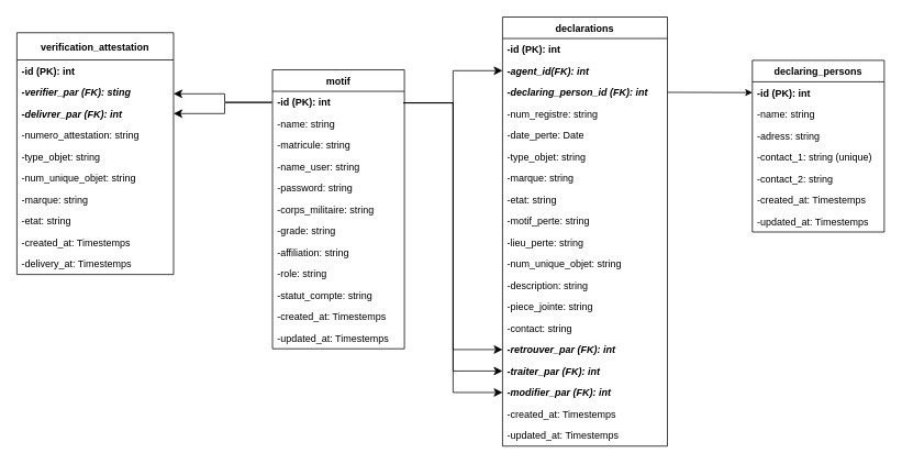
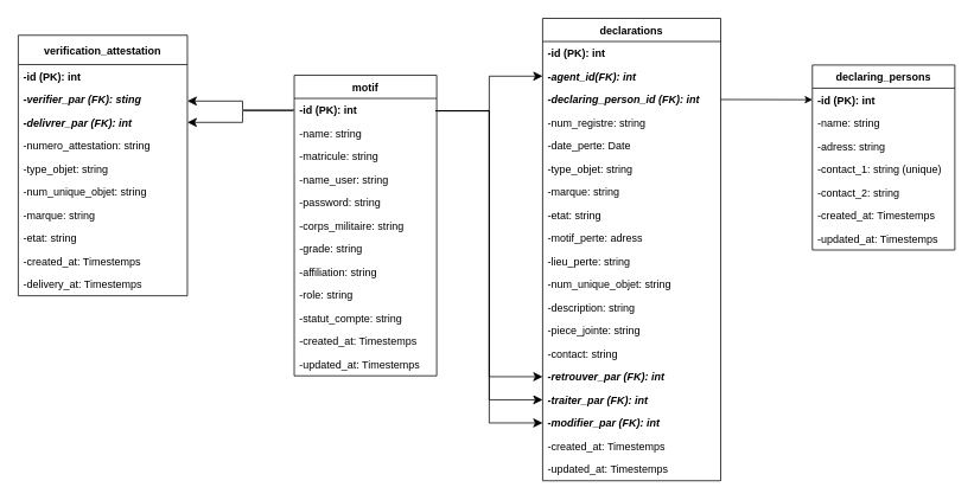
  <mxCell id="0" />
  <mxCell id="1" parent="0" />
  <mxCell id="2" value="declaring_persons" style="swimlane;fontStyle=1;childLayout=stackLayout;horizontal=1;startSize=26;horizontalStack=0;resizeParent=1;resizeParentMax=0;resizeLast=0;collapsible=1;marginBottom=0;" vertex="1" parent="1"><mxGeometry x="912" y="72.5" width="160" height="208" as="geometry" /></mxCell>
  <mxCell id="3" value="-id (PK): int" style="text;strokeColor=none;fillColor=none;align=left;verticalAlign=top;spacingLeft=4;spacingRight=4;overflow=hidden;rotatable=0;points=[[0,0.5],[1,0.5]];portConstraint=eastwest;fontStyle=1" vertex="1" parent="2"><mxGeometry y="26" width="160" height="26" as="geometry" /></mxCell>
  <mxCell id="4" value="-name: string" style="text;strokeColor=none;fillColor=none;align=left;verticalAlign=top;spacingLeft=4;spacingRight=4;overflow=hidden;rotatable=0;points=[[0,0.5],[1,0.5]];portConstraint=eastwest;" vertex="1" parent="2"><mxGeometry y="52" width="160" height="26" as="geometry" /></mxCell>
  <mxCell id="5" value="-adress: string" style="text;strokeColor=none;fillColor=none;align=left;verticalAlign=top;spacingLeft=4;spacingRight=4;overflow=hidden;rotatable=0;points=[[0,0.5],[1,0.5]];portConstraint=eastwest;" vertex="1" parent="2"><mxGeometry y="78" width="160" height="26" as="geometry" /></mxCell>
  <mxCell id="6" value="-contact_1: string (unique)" style="text;strokeColor=none;fillColor=none;align=left;verticalAlign=top;spacingLeft=4;spacingRight=4;overflow=hidden;rotatable=0;points=[[0,0.5],[1,0.5]];portConstraint=eastwest;fontStyle=0;fontSize=12;" vertex="1" parent="2"><mxGeometry y="104" width="160" height="26" as="geometry" /></mxCell>
  <mxCell id="7" value="-contact_2: string" style="text;strokeColor=none;fillColor=none;align=left;verticalAlign=top;spacingLeft=4;spacingRight=4;overflow=hidden;rotatable=0;points=[[0,0.5],[1,0.5]];portConstraint=eastwest;" vertex="1" parent="2"><mxGeometry y="130" width="160" height="26" as="geometry" /></mxCell>
  <mxCell id="8" value="-created_at: Timestemps" style="text;strokeColor=none;fillColor=none;align=left;verticalAlign=top;spacingLeft=4;spacingRight=4;overflow=hidden;rotatable=0;points=[[0,0.5],[1,0.5]];portConstraint=eastwest;" vertex="1" parent="2"><mxGeometry y="156" width="160" height="26" as="geometry" /></mxCell>
  <mxCell id="9" value="-updated_at: Timestemps" style="text;strokeColor=none;fillColor=none;align=left;verticalAlign=top;spacingLeft=4;spacingRight=4;overflow=hidden;rotatable=0;points=[[0,0.5],[1,0.5]];portConstraint=eastwest;" vertex="1" parent="2"><mxGeometry y="182" width="160" height="26" as="geometry" /></mxCell>
  <mxCell id="10" value="declarations" style="swimlane;fontStyle=1;childLayout=stackLayout;horizontal=1;startSize=26;horizontalStack=0;resizeParent=1;resizeParentMax=0;resizeLast=0;collapsible=1;marginBottom=0;" vertex="1" parent="1"><mxGeometry x="609" y="20" width="200" height="520" as="geometry" /></mxCell>
  <mxCell id="11" value="-id (PK): int" style="text;strokeColor=none;fillColor=none;align=left;verticalAlign=top;spacingLeft=4;spacingRight=4;overflow=hidden;rotatable=0;points=[[0,0.5],[1,0.5]];portConstraint=eastwest;fontStyle=1" vertex="1" parent="10"><mxGeometry y="26" width="200" height="26" as="geometry" /></mxCell>
  <mxCell id="12" value="-agent_id(FK): int" style="text;strokeColor=none;fillColor=none;align=left;verticalAlign=top;spacingLeft=4;spacingRight=4;overflow=hidden;rotatable=0;points=[[0,0.5],[1,0.5]];portConstraint=eastwest;fontStyle=3" vertex="1" parent="10"><mxGeometry y="52" width="200" height="26" as="geometry" /></mxCell>
  <mxCell id="13" value="-declaring_person_id (FK): int" style="text;strokeColor=none;fillColor=none;align=left;verticalAlign=top;spacingLeft=4;spacingRight=4;overflow=hidden;rotatable=0;points=[[0,0.5],[1,0.5]];portConstraint=eastwest;fontStyle=3" vertex="1" parent="10"><mxGeometry y="78" width="200" height="26" as="geometry" /></mxCell>
  <mxCell id="14" value="-num_registre: string" style="text;strokeColor=none;fillColor=none;align=left;verticalAlign=top;spacingLeft=4;spacingRight=4;overflow=hidden;rotatable=0;points=[[0,0.5],[1,0.5]];portConstraint=eastwest;" vertex="1" parent="10"><mxGeometry y="104" width="200" height="26" as="geometry" /></mxCell>
  <mxCell id="15" value="-date_perte: Date" style="text;strokeColor=none;fillColor=none;align=left;verticalAlign=top;spacingLeft=4;spacingRight=4;overflow=hidden;rotatable=0;points=[[0,0.5],[1,0.5]];portConstraint=eastwest;" vertex="1" parent="10"><mxGeometry y="130" width="200" height="26" as="geometry" /></mxCell>
  <mxCell id="16" value="-type_objet: string" style="text;strokeColor=none;fillColor=none;align=left;verticalAlign=top;spacingLeft=4;spacingRight=4;overflow=hidden;rotatable=0;points=[[0,0.5],[1,0.5]];portConstraint=eastwest;" vertex="1" parent="10"><mxGeometry y="156" width="200" height="26" as="geometry" /></mxCell>
  <mxCell id="17" value="-marque: string" style="text;strokeColor=none;fillColor=none;align=left;verticalAlign=top;spacingLeft=4;spacingRight=4;overflow=hidden;rotatable=0;points=[[0,0.5],[1,0.5]];portConstraint=eastwest;" vertex="1" parent="10"><mxGeometry y="182" width="200" height="26" as="geometry" /></mxCell>
  <mxCell id="18" value="-etat: string" style="text;strokeColor=none;fillColor=none;align=left;verticalAlign=top;spacingLeft=4;spacingRight=4;overflow=hidden;rotatable=0;points=[[0,0.5],[1,0.5]];portConstraint=eastwest;" vertex="1" parent="10"><mxGeometry y="208" width="200" height="26" as="geometry" /></mxCell>
- <mxCell id="19" value="-motif_perte: string" style="text;strokeColor=none;fillColor=none;align=left;verticalAlign=top;spacingLeft=4;spacingRight=4;overflow=hidden;rotatable=0;points=[[0,0.5],[1,0.5]];portConstraint=eastwest;" vertex="1" parent="10"><mxGeometry y="234" width="200" height="26" as="geometry" /></mxCell>
+ <mxCell id="19" value="-motif_perte: adress" style="text;strokeColor=none;fillColor=none;align=left;verticalAlign=top;spacingLeft=4;spacingRight=4;overflow=hidden;rotatable=0;points=[[0,0.5],[1,0.5]];portConstraint=eastwest;" vertex="1" parent="10"><mxGeometry y="234" width="200" height="26" as="geometry" /></mxCell>
  <mxCell id="20" value="-lieu_perte: string" style="text;strokeColor=none;fillColor=none;align=left;verticalAlign=top;spacingLeft=4;spacingRight=4;overflow=hidden;rotatable=0;points=[[0,0.5],[1,0.5]];portConstraint=eastwest;" vertex="1" parent="10"><mxGeometry y="260" width="200" height="26" as="geometry" /></mxCell>
  <mxCell id="21" value="-num_unique_objet: string" style="text;strokeColor=none;fillColor=none;align=left;verticalAlign=top;spacingLeft=4;spacingRight=4;overflow=hidden;rotatable=0;points=[[0,0.5],[1,0.5]];portConstraint=eastwest;" vertex="1" parent="10"><mxGeometry y="286" width="200" height="26" as="geometry" /></mxCell>
  <mxCell id="22" value="-description: string" style="text;strokeColor=none;fillColor=none;align=left;verticalAlign=top;spacingLeft=4;spacingRight=4;overflow=hidden;rotatable=0;points=[[0,0.5],[1,0.5]];portConstraint=eastwest;" vertex="1" parent="10"><mxGeometry y="312" width="200" height="26" as="geometry" /></mxCell>
  <mxCell id="23" value="-piece_jointe: string" style="text;strokeColor=none;fillColor=none;align=left;verticalAlign=top;spacingLeft=4;spacingRight=4;overflow=hidden;rotatable=0;points=[[0,0.5],[1,0.5]];portConstraint=eastwest;" vertex="1" parent="10"><mxGeometry y="338" width="200" height="26" as="geometry" /></mxCell>
  <mxCell id="24" value="-contact: string" style="text;strokeColor=none;fillColor=none;align=left;verticalAlign=top;spacingLeft=4;spacingRight=4;overflow=hidden;rotatable=0;points=[[0,0.5],[1,0.5]];portConstraint=eastwest;" vertex="1" parent="10"><mxGeometry y="364" width="200" height="26" as="geometry" /></mxCell>
  <mxCell id="25" value="-retrouver_par (FK): int" style="text;strokeColor=none;fillColor=none;align=left;verticalAlign=top;spacingLeft=4;spacingRight=4;overflow=hidden;rotatable=0;points=[[0,0.5],[1,0.5]];portConstraint=eastwest;fontStyle=3" vertex="1" parent="10"><mxGeometry y="390" width="200" height="26" as="geometry" /></mxCell>
  <mxCell id="26" value="-traiter_par (FK): int" style="text;strokeColor=none;fillColor=none;align=left;verticalAlign=top;spacingLeft=4;spacingRight=4;overflow=hidden;rotatable=0;points=[[0,0.5],[1,0.5]];portConstraint=eastwest;fontStyle=3" vertex="1" parent="10"><mxGeometry y="416" width="200" height="26" as="geometry" /></mxCell>
  <mxCell id="27" value="-modifier_par (FK): int" style="text;strokeColor=none;fillColor=none;align=left;verticalAlign=top;spacingLeft=4;spacingRight=4;overflow=hidden;rotatable=0;points=[[0,0.5],[1,0.5]];portConstraint=eastwest;fontStyle=3" vertex="1" parent="10"><mxGeometry y="442" width="200" height="26" as="geometry" /></mxCell>
  <mxCell id="28" value="-created_at: Timestemps" style="text;strokeColor=none;fillColor=none;align=left;verticalAlign=top;spacingLeft=4;spacingRight=4;overflow=hidden;rotatable=0;points=[[0,0.5],[1,0.5]];portConstraint=eastwest;" vertex="1" parent="10"><mxGeometry y="468" width="200" height="26" as="geometry" /></mxCell>
  <mxCell id="29" value="-updated_at: Timestemps" style="text;strokeColor=none;fillColor=none;align=left;verticalAlign=top;spacingLeft=4;spacingRight=4;overflow=hidden;rotatable=0;points=[[0,0.5],[1,0.5]];portConstraint=eastwest;" vertex="1" parent="10"><mxGeometry y="494" width="200" height="26" as="geometry" /></mxCell>
  <mxCell id="30" value="verification_attestation" style="swimlane;fontStyle=1;childLayout=stackLayout;horizontal=1;startSize=33;horizontalStack=0;resizeParent=1;resizeParentMax=0;resizeLast=0;collapsible=1;marginBottom=0;labelBackgroundColor=none;fontFamily=Helvetica;" vertex="1" parent="1"><mxGeometry x="20" y="39" width="190" height="293" as="geometry"><mxRectangle x="68" y="-1579" width="160" height="33" as="alternateBounds" /></mxGeometry></mxCell>
  <mxCell id="31" value="-id (PK): int" style="text;strokeColor=none;fillColor=none;align=left;verticalAlign=top;spacingLeft=4;spacingRight=4;overflow=hidden;rotatable=0;points=[[0,0.5],[1,0.5]];portConstraint=eastwest;labelBackgroundColor=none;fontStyle=1" vertex="1" parent="30"><mxGeometry y="33" width="190" height="26" as="geometry" /></mxCell>
  <mxCell id="32" value="-verifier_par (FK): sting" style="text;strokeColor=none;fillColor=none;align=left;verticalAlign=top;spacingLeft=4;spacingRight=4;overflow=hidden;rotatable=0;points=[[0,0.5],[1,0.5]];portConstraint=eastwest;labelBackgroundColor=none;fontStyle=3" vertex="1" parent="30"><mxGeometry y="59" width="190" height="26" as="geometry" /></mxCell>
  <mxCell id="33" value="-delivrer_par (FK): int" style="text;strokeColor=none;fillColor=none;align=left;verticalAlign=top;spacingLeft=4;spacingRight=4;overflow=hidden;rotatable=0;points=[[0,0.5],[1,0.5]];portConstraint=eastwest;labelBackgroundColor=none;fontStyle=3" vertex="1" parent="30"><mxGeometry y="85" width="190" height="26" as="geometry" /></mxCell>
  <mxCell id="34" value="-numero_attestation: string" style="text;strokeColor=none;fillColor=none;align=left;verticalAlign=top;spacingLeft=4;spacingRight=4;overflow=hidden;rotatable=0;points=[[0,0.5],[1,0.5]];portConstraint=eastwest;labelBackgroundColor=none;" vertex="1" parent="30"><mxGeometry y="111" width="190" height="26" as="geometry" /></mxCell>
  <mxCell id="35" value="-type_objet: string" style="text;strokeColor=none;fillColor=none;align=left;verticalAlign=top;spacingLeft=4;spacingRight=4;overflow=hidden;rotatable=0;points=[[0,0.5],[1,0.5]];portConstraint=eastwest;labelBackgroundColor=none;" vertex="1" parent="30"><mxGeometry y="137" width="190" height="26" as="geometry" /></mxCell>
  <mxCell id="36" value="-num_unique_objet: string" style="text;strokeColor=none;fillColor=none;align=left;verticalAlign=top;spacingLeft=4;spacingRight=4;overflow=hidden;rotatable=0;points=[[0,0.5],[1,0.5]];portConstraint=eastwest;labelBackgroundColor=none;" vertex="1" parent="30"><mxGeometry y="163" width="190" height="26" as="geometry" /></mxCell>
  <mxCell id="37" value="-marque: string" style="text;strokeColor=none;fillColor=none;align=left;verticalAlign=top;spacingLeft=4;spacingRight=4;overflow=hidden;rotatable=0;points=[[0,0.5],[1,0.5]];portConstraint=eastwest;labelBackgroundColor=none;" vertex="1" parent="30"><mxGeometry y="189" width="190" height="26" as="geometry" /></mxCell>
  <mxCell id="38" value="-etat: string" style="text;strokeColor=none;fillColor=none;align=left;verticalAlign=top;spacingLeft=4;spacingRight=4;overflow=hidden;rotatable=0;points=[[0,0.5],[1,0.5]];portConstraint=eastwest;labelBackgroundColor=none;" vertex="1" parent="30"><mxGeometry y="215" width="190" height="26" as="geometry" /></mxCell>
  <mxCell id="39" value="-created_at: Timestemps" style="text;strokeColor=none;fillColor=none;align=left;verticalAlign=top;spacingLeft=4;spacingRight=4;overflow=hidden;rotatable=0;points=[[0,0.5],[1,0.5]];portConstraint=eastwest;labelBackgroundColor=none;" vertex="1" parent="30"><mxGeometry y="241" width="190" height="26" as="geometry" /></mxCell>
  <mxCell id="40" value="-delivery_at: Timestemps" style="text;strokeColor=none;fillColor=none;align=left;verticalAlign=top;spacingLeft=4;spacingRight=4;overflow=hidden;rotatable=0;points=[[0,0.5],[1,0.5]];portConstraint=eastwest;labelBackgroundColor=none;" vertex="1" parent="30"><mxGeometry y="267" width="190" height="26" as="geometry" /></mxCell>
  <mxCell id="41" value="" style="edgeStyle=elbowEdgeStyle;elbow=horizontal;endArrow=classic;html=1;curved=0;rounded=0;endSize=8;startSize=8;exitX=0;exitY=0.5;exitDx=0;exitDy=0;entryX=1;entryY=0.5;entryDx=0;entryDy=0;" edge="1" parent="1" target="33"><mxGeometry width="50" height="50" relative="1" as="geometry"><mxPoint x="329" y="124" as="sourcePoint" /><mxPoint x="289" y="181" as="targetPoint" /><Array as="points"><mxPoint x="272" y="133" /></Array></mxGeometry></mxCell>
  <mxCell id="42" value="" style="edgeStyle=elbowEdgeStyle;elbow=horizontal;endArrow=classic;html=1;curved=0;rounded=0;endSize=8;startSize=8;exitX=1;exitY=0.5;exitDx=0;exitDy=0;entryX=0;entryY=0.5;entryDx=0;entryDy=0;" edge="1" parent="1" target="12"><mxGeometry width="50" height="50" relative="1" as="geometry"><mxPoint x="489" y="124" as="sourcePoint" /><mxPoint x="569" y="43" as="targetPoint" /></mxGeometry></mxCell>
  <mxCell id="43" value="" style="edgeStyle=elbowEdgeStyle;elbow=horizontal;endArrow=classic;html=1;curved=0;rounded=0;endSize=8;startSize=8;exitX=1;exitY=0.5;exitDx=0;exitDy=0;entryX=0;entryY=0.5;entryDx=0;entryDy=0;" edge="1" parent="1" target="25"><mxGeometry width="50" height="50" relative="1" as="geometry"><mxPoint x="489" y="124" as="sourcePoint" /><mxPoint x="589" y="183" as="targetPoint" /></mxGeometry></mxCell>
  <mxCell id="44" value="" style="edgeStyle=elbowEdgeStyle;elbow=horizontal;endArrow=classic;html=1;curved=0;rounded=0;endSize=8;startSize=8;exitX=1;exitY=0.5;exitDx=0;exitDy=0;entryX=0;entryY=0.5;entryDx=0;entryDy=0;" edge="1" parent="1" target="26"><mxGeometry width="50" height="50" relative="1" as="geometry"><mxPoint x="489" y="124" as="sourcePoint" /><mxPoint x="619" y="470" as="targetPoint" /></mxGeometry></mxCell>
  <mxCell id="45" value="" style="edgeStyle=elbowEdgeStyle;elbow=horizontal;endArrow=classic;html=1;curved=0;rounded=0;endSize=8;startSize=8;exitX=1;exitY=0.5;exitDx=0;exitDy=0;entryX=0;entryY=0.5;entryDx=0;entryDy=0;" edge="1" parent="1" target="27"><mxGeometry width="50" height="50" relative="1" as="geometry"><mxPoint x="489" y="124" as="sourcePoint" /><mxPoint x="619" y="459" as="targetPoint" /></mxGeometry></mxCell>
  <mxCell id="46" style="edgeStyle=none;html=1;entryX=0;entryY=0.5;entryDx=0;entryDy=0;" edge="1" parent="1" source="13" target="3"><mxGeometry relative="1" as="geometry" /></mxCell>
  <mxCell id="47" value="" style="edgeStyle=elbowEdgeStyle;elbow=horizontal;endArrow=classic;html=1;curved=0;rounded=0;endSize=8;startSize=8;exitX=0;exitY=0.5;exitDx=0;exitDy=0;" edge="1" parent="1" source="49" target="32"><mxGeometry width="50" height="50" relative="1" as="geometry"><mxPoint x="329" y="136" as="sourcePoint" /><mxPoint x="208.48" y="119.862" as="targetPoint" /><Array as="points"><mxPoint x="272" y="113" /></Array></mxGeometry></mxCell>
  <mxCell id="48" value="motif" style="swimlane;fontStyle=1;childLayout=stackLayout;horizontal=1;startSize=26;horizontalStack=0;resizeParent=1;resizeParentMax=0;resizeLast=0;collapsible=1;marginBottom=0;" vertex="1" parent="1"><mxGeometry x="330" y="84" width="160" height="338" as="geometry" /></mxCell>
  <mxCell id="49" value="-id (PK): int" style="text;strokeColor=none;fillColor=none;align=left;verticalAlign=top;spacingLeft=4;spacingRight=4;overflow=hidden;rotatable=0;points=[[0,0.5],[1,0.5]];portConstraint=eastwest;fontStyle=1" vertex="1" parent="48"><mxGeometry y="26" width="160" height="26" as="geometry" /></mxCell>
  <mxCell id="50" value="-name: string" style="text;strokeColor=none;fillColor=none;align=left;verticalAlign=top;spacingLeft=4;spacingRight=4;overflow=hidden;rotatable=0;points=[[0,0.5],[1,0.5]];portConstraint=eastwest;" vertex="1" parent="48"><mxGeometry y="52" width="160" height="26" as="geometry" /></mxCell>
  <mxCell id="51" value="-matricule: string" style="text;strokeColor=none;fillColor=none;align=left;verticalAlign=top;spacingLeft=4;spacingRight=4;overflow=hidden;rotatable=0;points=[[0,0.5],[1,0.5]];portConstraint=eastwest;" vertex="1" parent="48"><mxGeometry y="78" width="160" height="26" as="geometry" /></mxCell>
  <mxCell id="52" value="-name_user: string" style="text;strokeColor=none;fillColor=none;align=left;verticalAlign=top;spacingLeft=4;spacingRight=4;overflow=hidden;rotatable=0;points=[[0,0.5],[1,0.5]];portConstraint=eastwest;" vertex="1" parent="48"><mxGeometry y="104" width="160" height="26" as="geometry" /></mxCell>
  <mxCell id="53" value="-password: string" style="text;strokeColor=none;fillColor=none;align=left;verticalAlign=top;spacingLeft=4;spacingRight=4;overflow=hidden;rotatable=0;points=[[0,0.5],[1,0.5]];portConstraint=eastwest;" vertex="1" parent="48"><mxGeometry y="130" width="160" height="26" as="geometry" /></mxCell>
  <mxCell id="54" value="-corps_militaire: string" style="text;strokeColor=none;fillColor=none;align=left;verticalAlign=top;spacingLeft=4;spacingRight=4;overflow=hidden;rotatable=0;points=[[0,0.5],[1,0.5]];portConstraint=eastwest;" vertex="1" parent="48"><mxGeometry y="156" width="160" height="26" as="geometry" /></mxCell>
  <mxCell id="55" value="-grade: string" style="text;strokeColor=none;fillColor=none;align=left;verticalAlign=top;spacingLeft=4;spacingRight=4;overflow=hidden;rotatable=0;points=[[0,0.5],[1,0.5]];portConstraint=eastwest;" vertex="1" parent="48"><mxGeometry y="182" width="160" height="26" as="geometry" /></mxCell>
  <mxCell id="56" value="-affiliation: string" style="text;strokeColor=none;fillColor=none;align=left;verticalAlign=top;spacingLeft=4;spacingRight=4;overflow=hidden;rotatable=0;points=[[0,0.5],[1,0.5]];portConstraint=eastwest;" vertex="1" parent="48"><mxGeometry y="208" width="160" height="26" as="geometry" /></mxCell>
  <mxCell id="57" value="-role: string" style="text;strokeColor=none;fillColor=none;align=left;verticalAlign=top;spacingLeft=4;spacingRight=4;overflow=hidden;rotatable=0;points=[[0,0.5],[1,0.5]];portConstraint=eastwest;" vertex="1" parent="48"><mxGeometry y="234" width="160" height="26" as="geometry" /></mxCell>
  <mxCell id="58" value="-statut_compte: string" style="text;strokeColor=none;fillColor=none;align=left;verticalAlign=top;spacingLeft=4;spacingRight=4;overflow=hidden;rotatable=0;points=[[0,0.5],[1,0.5]];portConstraint=eastwest;" vertex="1" parent="48"><mxGeometry y="260" width="160" height="26" as="geometry" /></mxCell>
  <mxCell id="59" value="-created_at: Timestemps" style="text;strokeColor=none;fillColor=none;align=left;verticalAlign=top;spacingLeft=4;spacingRight=4;overflow=hidden;rotatable=0;points=[[0,0.5],[1,0.5]];portConstraint=eastwest;" vertex="1" parent="48"><mxGeometry y="286" width="160" height="26" as="geometry" /></mxCell>
  <mxCell id="60" value="-updated_at: Timestemps" style="text;strokeColor=none;fillColor=none;align=left;verticalAlign=top;spacingLeft=4;spacingRight=4;overflow=hidden;rotatable=0;points=[[0,0.5],[1,0.5]];portConstraint=eastwest;" vertex="1" parent="48"><mxGeometry y="312" width="160" height="26" as="geometry" /></mxCell>
